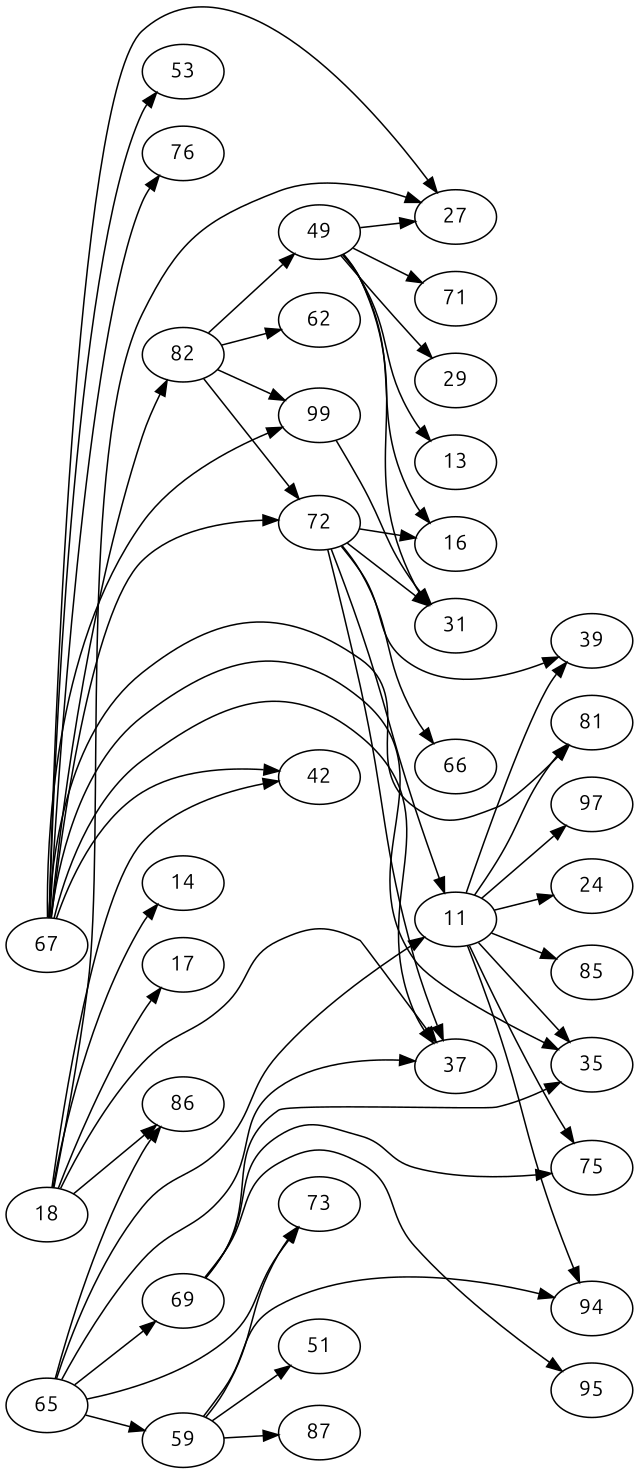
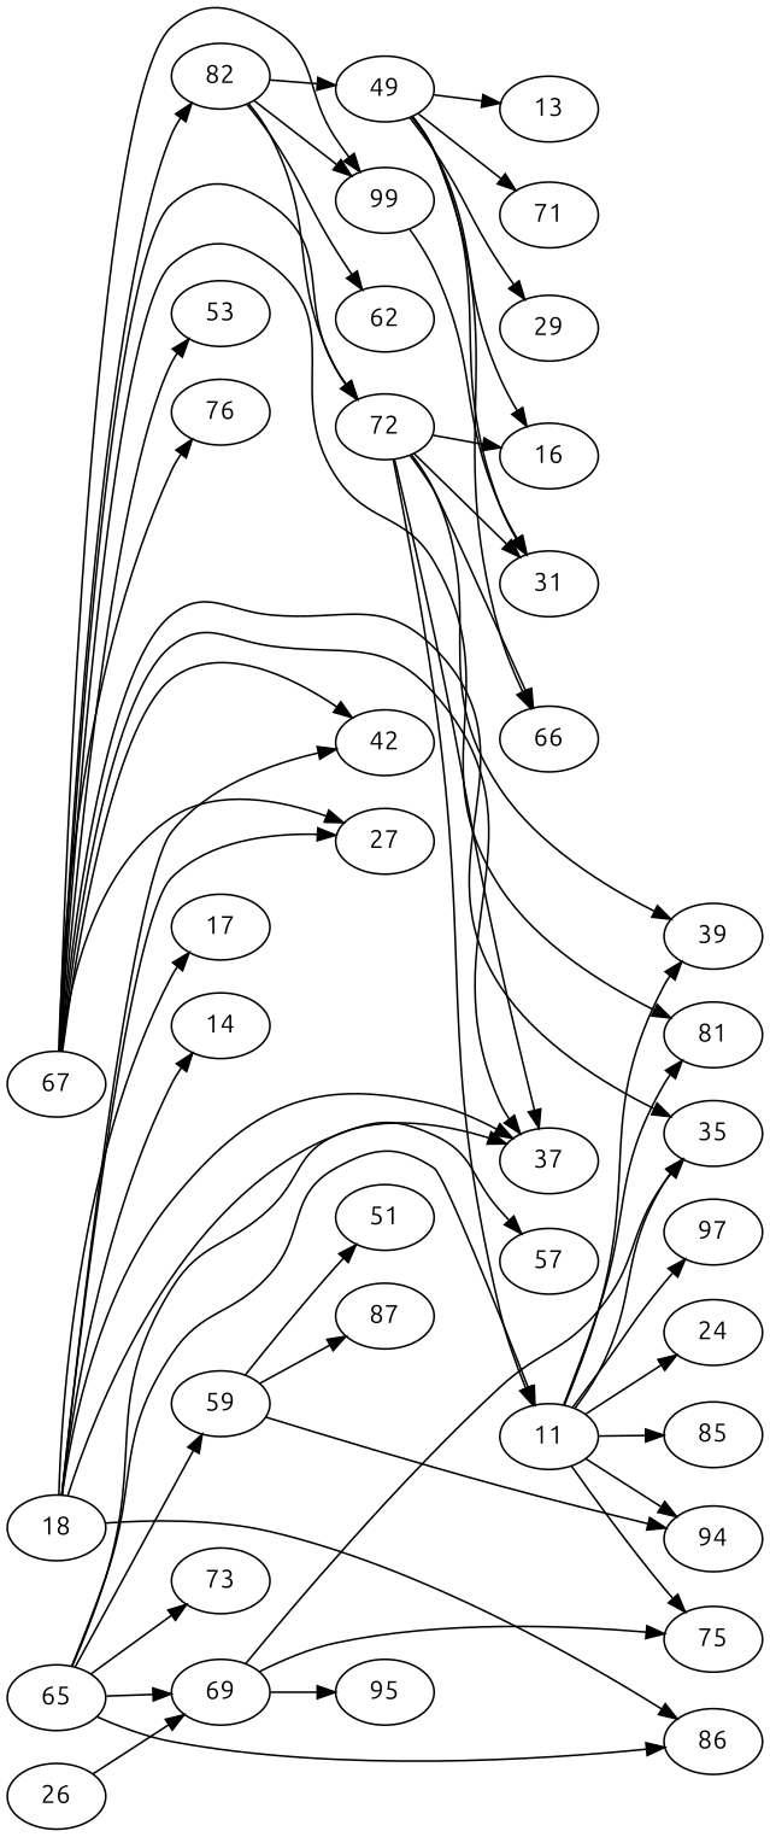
  strict digraph {
    fontname=Ubuntu
    rankdir=LR
    node [fontname=Ubuntu weight=0]
    edge [fontname=Ubuntu weight=0]
    67
    82
    27
    53
    76
    81
    n7 [label=42]
    99
    37
    35
    72
    49
    62
    31
    16
    66
    39
    11
    71
    29
    13
    59
    94
    73
    n25 [label=51]
    87
    97
    24
    75
    n30 [label=85]
    69
    95
    18
+   57
    86
    17
    14
+   26
    65
    67 -> 82
    67 -> 27
    67 -> 53
    67 -> 76
    67 -> 81
    67 -> n7
    67 -> 99
    67 -> 37
    67 -> 35
    67 -> 72
    82 -> 99
    82 -> 72
    82 -> 49
    82 -> 62
    99 -> 31
    72 -> 37
    72 -> 31
    72 -> 16
    72 -> 66
    72 -> 39
    72 -> 11
    49 -> 31
    49 -> 16
-   49 -> 27
+   49 -> 66
    49 -> 71
    49 -> 29
    49 -> 13
    11 -> 81
    11 -> 35
    11 -> 39
    11 -> 94
    11 -> 97
    11 -> 24
    11 -> 75
    11 -> n30
    59 -> 94
-   59 -> 73
    59 -> n25
    59 -> 87
    69 -> 35
    69 -> 75
    69 -> 95
    18 -> 27
    18 -> n7
    18 -> 37
+   18 -> 57
    18 -> 86
    18 -> 17
    18 -> 14
+   26 -> 69
    65 -> 37
    65 -> 11
    65 -> 59
    65 -> 73
    65 -> 69
    65 -> 86
  }
